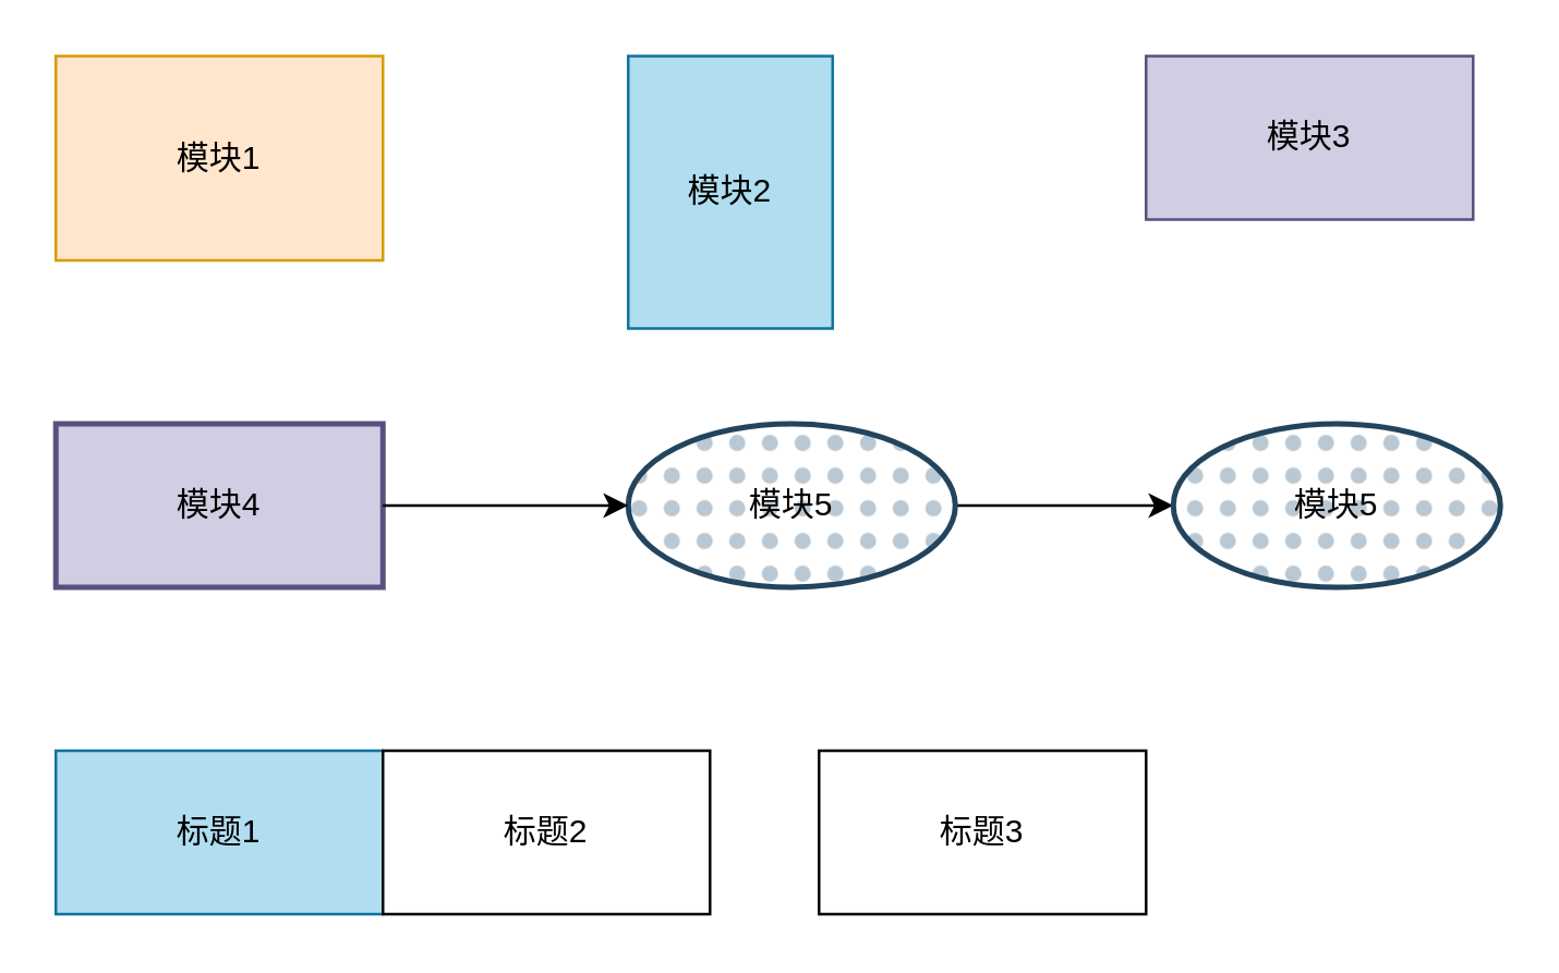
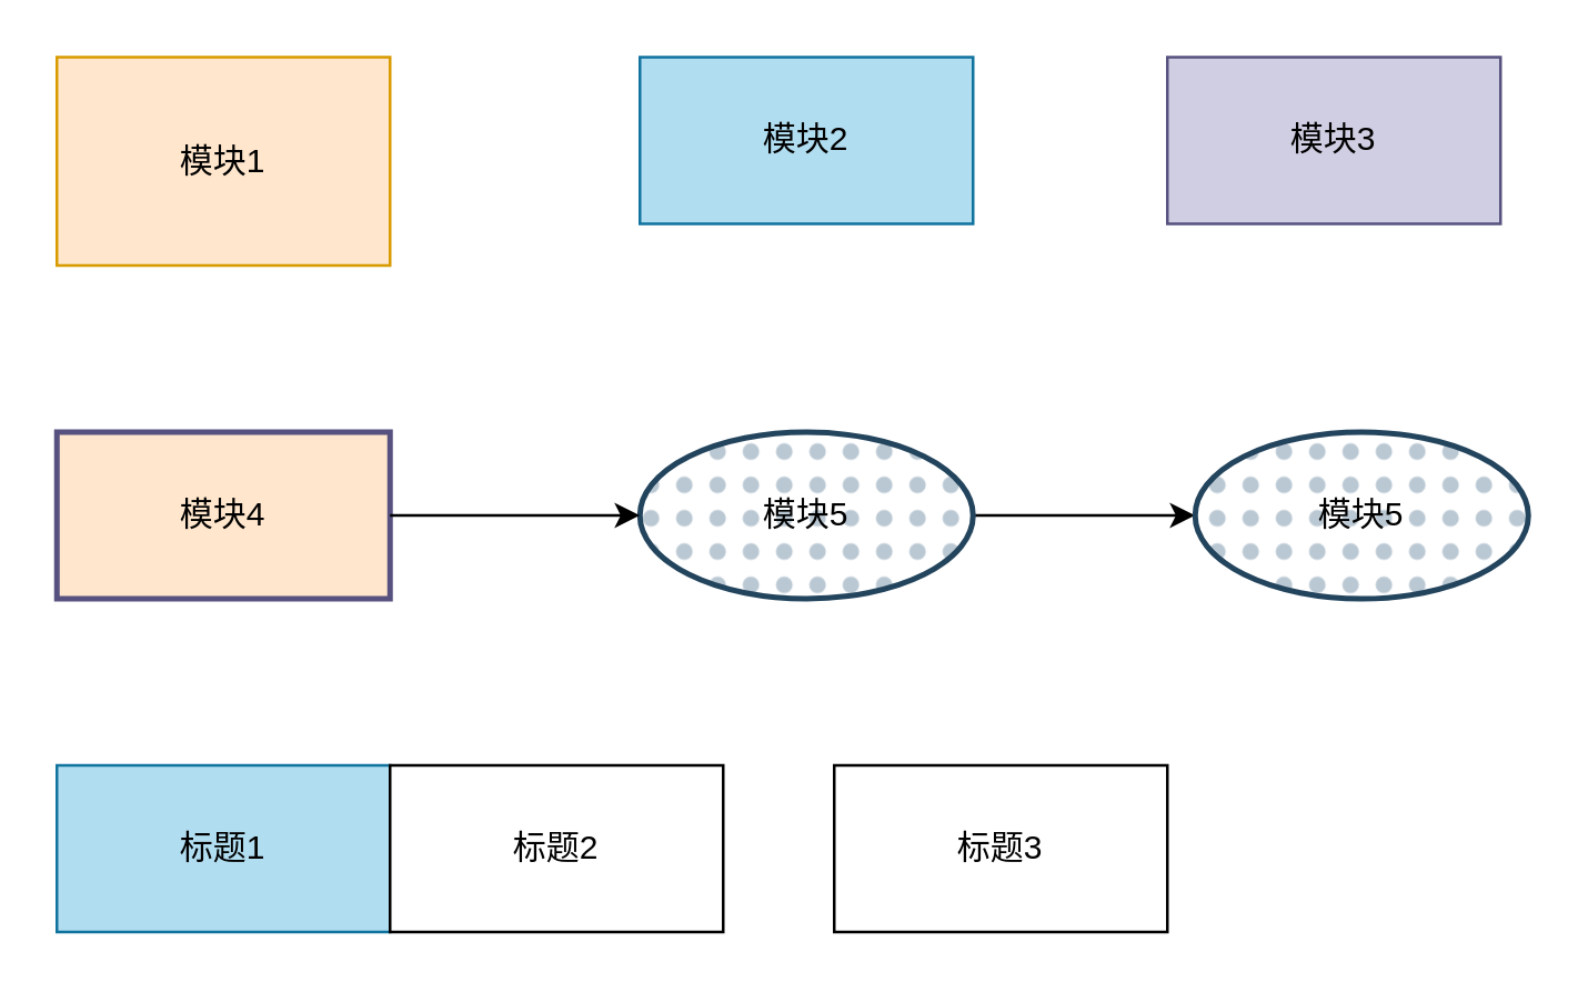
  <mxCell id="0" />
  <mxCell id="1" parent="0" />
  <mxCell id="2" value="模块1" style="whiteSpace=wrap;html=1;fillColor=#ffe6cc;strokeColor=#d79b00;" vertex="1" parent="1"><mxGeometry x="20" y="20" width="120" height="75" as="geometry" /></mxCell>
- <mxCell id="3" value="模块2" style="whiteSpace=wrap;html=1;fillColor=#b1ddf0;strokeColor=#10739e;" vertex="1" parent="1"><mxGeometry x="230" y="20" width="75" height="100" as="geometry" /></mxCell>
+ <mxCell id="3" value="模块2" style="whiteSpace=wrap;html=1;fillColor=#b1ddf0;strokeColor=#10739e;" vertex="1" parent="1"><mxGeometry x="230" y="20" width="120" height="60" as="geometry" /></mxCell>
  <mxCell id="4" value="模块3" style="whiteSpace=wrap;html=1;fillColor=#d0cee2;strokeColor=#56517e;" vertex="1" parent="1"><mxGeometry x="420" y="20" width="120" height="60" as="geometry" /></mxCell>
- <mxCell id="5" value="模块4" style="whiteSpace=wrap;html=1;strokeWidth=2;fillWeight=4;hachureGap=8;hachureAngle=45;fillColor=#d0cee2;strokeColor=#56517e;" vertex="1" parent="1"><mxGeometry x="20" y="155" width="120" height="60" as="geometry" /></mxCell>
+ <mxCell id="5" value="模块4" style="whiteSpace=wrap;html=1;strokeWidth=2;fillWeight=4;hachureGap=8;hachureAngle=45;fillColor=#ffe6cc;strokeColor=#56517e;" vertex="1" parent="1"><mxGeometry x="20" y="155" width="120" height="60" as="geometry" /></mxCell>
  <mxCell id="6" value="" style="edgeStyle=orthogonalEdgeStyle;rounded=0;orthogonalLoop=1;jettySize=auto;html=1;" edge="1" parent="1" source="7" target="12"><mxGeometry relative="1" as="geometry" /></mxCell>
  <mxCell id="7" value="模块5" style="ellipse;whiteSpace=wrap;html=1;strokeWidth=2;fillWeight=2;hachureGap=8;fillColor=#bac8d3;fillStyle=dots;strokeColor=#23445d;" vertex="1" parent="1"><mxGeometry x="230" y="155" width="120" height="60" as="geometry" /></mxCell>
  <mxCell id="8" value="标题1" style="whiteSpace=wrap;html=1;glass=0;fillColor=#b1ddf0;strokeColor=#10739e;" vertex="1" parent="1"><mxGeometry x="20" y="275" width="120" height="60" as="geometry" /></mxCell>
  <mxCell id="9" value="标题2" style="whiteSpace=wrap;html=1;" vertex="1" parent="1"><mxGeometry x="140" y="275" width="120" height="60" as="geometry" /></mxCell>
  <mxCell id="10" value="标题3" style="whiteSpace=wrap;html=1;" vertex="1" parent="1"><mxGeometry x="300" y="275" width="120" height="60" as="geometry" /></mxCell>
  <mxCell id="11" value="" style="endArrow=classic;html=1;" edge="1" parent="1" source="5" target="7"><mxGeometry width="50" height="50" relative="1" as="geometry"><mxPoint x="220" y="185" as="sourcePoint" /><mxPoint x="270" y="135" as="targetPoint" /></mxGeometry></mxCell>
  <mxCell id="12" value="模块5" style="ellipse;whiteSpace=wrap;html=1;strokeWidth=2;fillWeight=2;hachureGap=8;fillColor=#bac8d3;fillStyle=dots;strokeColor=#23445d;" vertex="1" parent="1"><mxGeometry x="430" y="155" width="120" height="60" as="geometry" /></mxCell>
